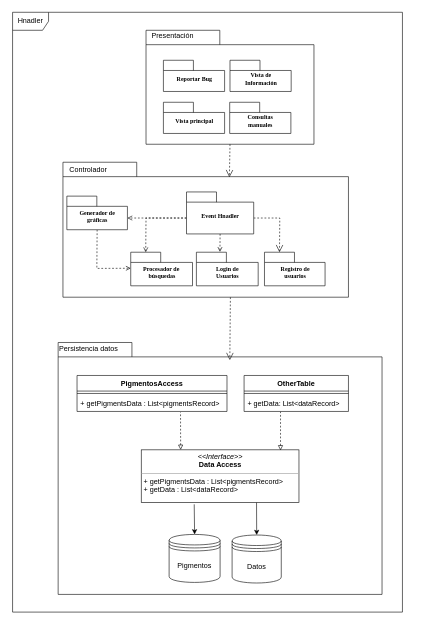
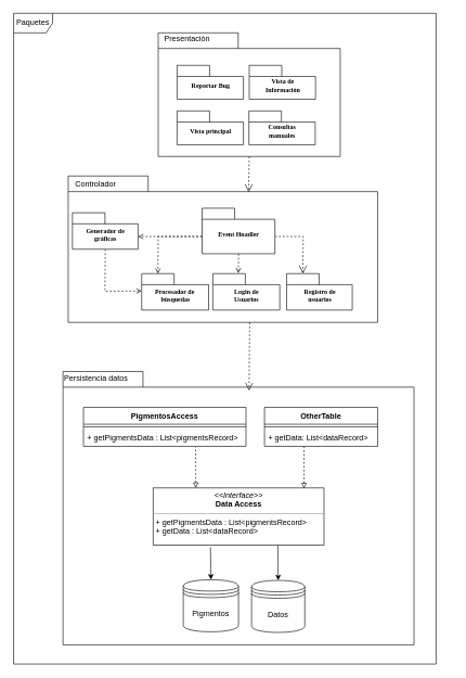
  <mxCell id="0" />
  <mxCell id="1" parent="0" />
  <mxCell id="2" value="" style="group" vertex="1" connectable="0" parent="1"><mxGeometry x="96" y="570.5" width="540" height="420" as="geometry" /></mxCell>
  <mxCell id="3" value="" style="shape=folder;fontStyle=1;spacingTop=10;tabWidth=123;tabHeight=24;tabPosition=left;html=1;rounded=0;shadow=0;comic=0;labelBackgroundColor=none;strokeColor=#000000;strokeWidth=1;fillColor=#ffffff;fontFamily=Verdana;fontSize=10;fontColor=#000000;align=center;" parent="2" vertex="1"><mxGeometry width="540" height="420" as="geometry" /></mxCell>
  <mxCell id="4" value="Persistencia datos&lt;br&gt;&lt;br&gt;" style="text;html=1;resizable=0;points=[];autosize=1;align=left;verticalAlign=top;spacingTop=-4;" parent="2" vertex="1"><mxGeometry y="0.378" width="110" height="30" as="geometry" /></mxCell>
  <mxCell id="5" style="rounded=0;orthogonalLoop=1;jettySize=auto;html=1;exitX=0.5;exitY=0;exitDx=0;exitDy=0;entryX=0.731;entryY=0.989;entryDx=0;entryDy=0;startArrow=classic;startFill=1;entryPerimeter=0;endArrow=none;endFill=0;" edge="1" parent="2" source="6" target="9"><mxGeometry relative="1" as="geometry" /></mxCell>
  <mxCell id="6" value="Datos" style="shape=datastore;whiteSpace=wrap;html=1;" parent="2" vertex="1"><mxGeometry x="290" y="321" width="82" height="80" as="geometry" /></mxCell>
  <mxCell id="7" value="Pigmentos" style="shape=datastore;whiteSpace=wrap;html=1;" parent="2" vertex="1"><mxGeometry x="185" y="320" width="85" height="80" as="geometry" /></mxCell>
  <mxCell id="8" style="rounded=0;orthogonalLoop=1;jettySize=auto;html=1;entryX=0.5;entryY=0;entryDx=0;entryDy=0;startArrow=none;startFill=0;exitX=0.336;exitY=1.032;exitDx=0;exitDy=0;exitPerimeter=0;" edge="1" parent="2" source="9" target="7"><mxGeometry relative="1" as="geometry" /></mxCell>
  <mxCell id="9" value="&lt;p style=&quot;margin: 0px ; margin-top: 4px ; text-align: center&quot;&gt;&lt;i&gt;&amp;lt;&amp;lt;Interface&amp;gt;&amp;gt;&lt;/i&gt;&lt;br&gt;&lt;b&gt;Data Access&lt;/b&gt;&lt;/p&gt;&lt;hr size=&quot;1&quot;&gt;&lt;p style=&quot;margin: 0px ; margin-left: 4px&quot;&gt;+ getPigmentsData : List&amp;lt;pigmentsRecord&amp;gt;&lt;/p&gt;&lt;p style=&quot;margin: 0px ; margin-left: 4px&quot;&gt;+ getData : List&amp;lt;dataRecord&amp;gt;&amp;nbsp;&lt;br&gt;&lt;/p&gt;&lt;br&gt;" style="verticalAlign=top;align=left;overflow=fill;fontSize=12;fontFamily=Helvetica;html=1;" vertex="1" parent="2"><mxGeometry x="138.5" y="179" width="263" height="88" as="geometry" /></mxCell>
  <mxCell id="10" value="PigmentosAccess" style="swimlane;fontStyle=1;align=center;verticalAlign=top;childLayout=stackLayout;horizontal=1;startSize=26;horizontalStack=0;resizeParent=1;resizeParentMax=0;resizeLast=0;collapsible=1;marginBottom=0;" vertex="1" parent="2"><mxGeometry x="31.5" y="55" width="250" height="60" as="geometry"><mxRectangle x="41" y="877" width="90" height="26" as="alternateBounds" /></mxGeometry></mxCell>
  <mxCell id="11" value="" style="line;strokeWidth=1;fillColor=none;align=left;verticalAlign=middle;spacingTop=-1;spacingLeft=3;spacingRight=3;rotatable=0;labelPosition=right;points=[];portConstraint=eastwest;" vertex="1" parent="10"><mxGeometry y="26" width="250" height="8" as="geometry" /></mxCell>
  <mxCell id="12" value="+ getPigmentsData : List&lt;pigmentsRecord&gt; " style="text;strokeColor=none;fillColor=none;align=left;verticalAlign=top;spacingLeft=4;spacingRight=4;overflow=hidden;rotatable=0;points=[[0,0.5],[1,0.5]];portConstraint=eastwest;" vertex="1" parent="10"><mxGeometry y="34" width="250" height="26" as="geometry" /></mxCell>
  <mxCell id="13" value="OtherTable" style="swimlane;fontStyle=1;align=center;verticalAlign=top;childLayout=stackLayout;horizontal=1;startSize=26;horizontalStack=0;resizeParent=1;resizeParentMax=0;resizeLast=0;collapsible=1;marginBottom=0;" vertex="1" parent="2"><mxGeometry x="310" y="55" width="174" height="60" as="geometry"><mxRectangle x="41" y="877" width="90" height="26" as="alternateBounds" /></mxGeometry></mxCell>
  <mxCell id="14" value="" style="line;strokeWidth=1;fillColor=none;align=left;verticalAlign=middle;spacingTop=-1;spacingLeft=3;spacingRight=3;rotatable=0;labelPosition=right;points=[];portConstraint=eastwest;" vertex="1" parent="13"><mxGeometry y="26" width="174" height="8" as="geometry" /></mxCell>
  <mxCell id="15" value="+ getData: List&lt;dataRecord&gt; " style="text;strokeColor=none;fillColor=none;align=left;verticalAlign=top;spacingLeft=4;spacingRight=4;overflow=hidden;rotatable=0;points=[[0,0.5],[1,0.5]];portConstraint=eastwest;" vertex="1" parent="13"><mxGeometry y="34" width="174" height="26" as="geometry" /></mxCell>
  <mxCell id="16" value="" style="endArrow=none;dashed=1;html=1;entryX=0.69;entryY=1.04;entryDx=0;entryDy=0;entryPerimeter=0;exitX=0.25;exitY=0;exitDx=0;exitDy=0;startArrow=block;startFill=0;" edge="1" parent="2" source="9" target="12"><mxGeometry width="50" height="50" relative="1" as="geometry"><mxPoint x="-100" y="191" as="sourcePoint" /><mxPoint x="-50" y="141" as="targetPoint" /></mxGeometry></mxCell>
  <mxCell id="17" value="" style="endArrow=none;dashed=1;html=1;entryX=0.349;entryY=1.022;entryDx=0;entryDy=0;entryPerimeter=0;exitX=0.883;exitY=0.01;exitDx=0;exitDy=0;exitPerimeter=0;startArrow=block;startFill=0;" edge="1" parent="2" source="9" target="15"><mxGeometry width="50" height="50" relative="1" as="geometry"><mxPoint x="370.095" y="177.905" as="sourcePoint" /><mxPoint x="370.095" y="115.048" as="targetPoint" /></mxGeometry></mxCell>
  <mxCell id="18" value="" style="group" parent="1" vertex="1" connectable="0"><mxGeometry x="242.5" y="50" width="451" height="190" as="geometry" /></mxCell>
  <mxCell id="19" value="" style="shape=folder;fontStyle=1;spacingTop=10;tabWidth=123;tabHeight=24;tabPosition=left;html=1;rounded=0;shadow=0;comic=0;labelBackgroundColor=none;strokeColor=#000000;strokeWidth=1;fillColor=#ffffff;fontFamily=Verdana;fontSize=10;fontColor=#000000;align=center;" parent="18" vertex="1"><mxGeometry width="280" height="190" as="geometry" /></mxCell>
  <mxCell id="20" value="Vista principal" style="shape=folder;fontStyle=1;spacingTop=10;tabWidth=50;tabHeight=17;tabPosition=left;html=1;rounded=0;shadow=0;comic=0;labelBackgroundColor=none;strokeColor=#000000;strokeWidth=1;fillColor=#ffffff;fontFamily=Verdana;fontSize=10;fontColor=#000000;align=center;" parent="18" vertex="1"><mxGeometry x="29" y="120" width="102" height="52" as="geometry" /></mxCell>
  <mxCell id="21" value="Consultas &lt;br&gt;manuales" style="shape=folder;fontStyle=1;spacingTop=10;tabWidth=50;tabHeight=17;tabPosition=left;html=1;rounded=0;shadow=0;comic=0;labelBackgroundColor=none;strokeColor=#000000;strokeWidth=1;fillColor=#ffffff;fontFamily=Verdana;fontSize=10;fontColor=#000000;align=center;" parent="18" vertex="1"><mxGeometry x="139.5" y="120" width="102" height="52" as="geometry" /></mxCell>
  <mxCell id="22" value="Presentación&lt;br&gt;" style="text;html=1;resizable=0;points=[];autosize=1;align=left;verticalAlign=top;spacingTop=-4;" parent="18" vertex="1"><mxGeometry x="7.5" width="90" height="20" as="geometry" /></mxCell>
  <mxCell id="23" value="Reportar Bug" style="shape=folder;fontStyle=1;spacingTop=10;tabWidth=50;tabHeight=17;tabPosition=left;html=1;rounded=0;shadow=0;comic=0;labelBackgroundColor=none;strokeColor=#000000;strokeWidth=1;fillColor=#ffffff;fontFamily=Verdana;fontSize=10;fontColor=#000000;align=center;" vertex="1" parent="18"><mxGeometry x="29" y="50" width="102" height="52" as="geometry" /></mxCell>
  <mxCell id="24" value="Vista de &lt;br&gt;Información" style="shape=folder;fontStyle=1;spacingTop=10;tabWidth=50;tabHeight=17;tabPosition=left;html=1;rounded=0;shadow=0;comic=0;labelBackgroundColor=none;strokeColor=#000000;strokeWidth=1;fillColor=#ffffff;fontFamily=Verdana;fontSize=10;fontColor=#000000;align=center;" vertex="1" parent="18"><mxGeometry x="140" y="50" width="102" height="52" as="geometry" /></mxCell>
  <mxCell id="25" value="" style="shape=folder;fontStyle=1;spacingTop=10;tabWidth=123;tabHeight=24;tabPosition=left;html=1;rounded=0;shadow=0;comic=0;labelBackgroundColor=none;strokeColor=#000000;strokeWidth=1;fillColor=#ffffff;fontFamily=Verdana;fontSize=10;fontColor=#000000;align=center;" parent="1" vertex="1"><mxGeometry x="104" y="270" width="476" height="225" as="geometry" /></mxCell>
  <mxCell id="26" style="edgeStyle=none;rounded=0;html=1;dashed=1;labelBackgroundColor=none;startFill=0;endArrow=open;endFill=0;endSize=10;fontFamily=Verdana;fontSize=10;entryX=0;entryY=0;entryPerimeter=0;exitX=0;exitY=0;exitDx=112.0;exitDy=43.5;exitPerimeter=0;entryDx=25;entryDy=0;" parent="1" source="30" target="32" edge="1"><mxGeometry relative="1" as="geometry"><Array as="points"><mxPoint x="465.5" y="363" /></Array></mxGeometry></mxCell>
  <mxCell id="27" style="rounded=0;orthogonalLoop=1;jettySize=auto;html=1;exitX=0;exitY=0;exitDx=0;exitDy=43.5;exitPerimeter=0;entryX=0;entryY=0;entryDx=25;entryDy=0;entryPerimeter=0;dashed=1;endArrow=open;endFill=0;" parent="1" source="30" target="31" edge="1"><mxGeometry relative="1" as="geometry"><Array as="points"><mxPoint x="242.5" y="363" /></Array></mxGeometry></mxCell>
  <mxCell id="28" style="edgeStyle=none;rounded=0;orthogonalLoop=1;jettySize=auto;html=1;exitX=0.5;exitY=1;exitDx=0;exitDy=0;exitPerimeter=0;entryX=0.381;entryY=-0.01;entryDx=0;entryDy=0;entryPerimeter=0;dashed=1;endArrow=open;endFill=0;" parent="1" source="30" target="35" edge="1"><mxGeometry relative="1" as="geometry" /></mxCell>
  <mxCell id="29" style="edgeStyle=none;rounded=0;orthogonalLoop=1;jettySize=auto;html=1;exitX=0;exitY=0;exitDx=0;exitDy=43.5;exitPerimeter=0;entryX=0;entryY=0;entryDx=101;entryDy=36.5;entryPerimeter=0;dashed=1;endArrow=open;endFill=0;" parent="1" source="30" target="37" edge="1"><mxGeometry relative="1" as="geometry" /></mxCell>
  <mxCell id="30" value="Event Hnadler&lt;br&gt;" style="shape=folder;fontStyle=1;spacingTop=10;tabWidth=50;tabHeight=17;tabPosition=left;html=1;rounded=0;shadow=0;comic=0;labelBackgroundColor=none;strokeColor=#000000;strokeWidth=1;fillColor=#ffffff;fontFamily=Verdana;fontSize=10;fontColor=#000000;align=center;" parent="1" vertex="1"><mxGeometry x="310" y="319.5" width="112" height="70" as="geometry" /></mxCell>
  <mxCell id="31" value="&lt;br&gt;Procesador de&amp;nbsp;&lt;br&gt;búsquedas&lt;br&gt;&lt;br&gt;" style="shape=folder;fontStyle=1;spacingTop=10;tabWidth=50;tabHeight=17;tabPosition=left;html=1;rounded=0;shadow=0;comic=0;labelBackgroundColor=none;strokeColor=#000000;strokeWidth=1;fillColor=#ffffff;fontFamily=Verdana;fontSize=10;fontColor=#000000;align=center;" parent="1" vertex="1"><mxGeometry x="217" y="420" width="103" height="56" as="geometry" /></mxCell>
  <mxCell id="32" value="Registro de&lt;br&gt;usuarios&lt;br&gt;" style="shape=folder;fontStyle=1;spacingTop=10;tabWidth=50;tabHeight=17;tabPosition=left;html=1;rounded=0;shadow=0;comic=0;labelBackgroundColor=none;strokeColor=#000000;strokeWidth=1;fillColor=#ffffff;fontFamily=Verdana;fontSize=10;fontColor=#000000;align=center;" parent="1" vertex="1"><mxGeometry x="440" y="420" width="101" height="56" as="geometry" /></mxCell>
  <mxCell id="33" style="rounded=0;html=1;entryX=0.583;entryY=0.111;entryPerimeter=0;dashed=1;labelBackgroundColor=none;startFill=0;endArrow=open;endFill=0;endSize=10;fontFamily=Verdana;fontSize=10;entryDx=0;entryDy=0;exitX=0.5;exitY=1;exitDx=0;exitDy=0;exitPerimeter=0;" parent="1" source="19" target="25" edge="1"><mxGeometry relative="1" as="geometry"><mxPoint x="320.5" y="182" as="sourcePoint" /><mxPoint x="305.529" y="257.676" as="targetPoint" /></mxGeometry></mxCell>
  <mxCell id="34" value="Controlador&lt;br&gt;&lt;br&gt;" style="text;html=1;resizable=0;points=[];autosize=1;align=left;verticalAlign=top;spacingTop=-4;" parent="1" vertex="1"><mxGeometry x="112.5" y="271.5" width="80" height="30" as="geometry" /></mxCell>
  <mxCell id="35" value="Login de &lt;br&gt;Usuarios" style="shape=folder;fontStyle=1;spacingTop=10;tabWidth=50;tabHeight=17;tabPosition=left;html=1;rounded=0;shadow=0;comic=0;labelBackgroundColor=none;strokeColor=#000000;strokeWidth=1;fillColor=#ffffff;fontFamily=Verdana;fontSize=10;fontColor=#000000;align=center;" parent="1" vertex="1"><mxGeometry x="326.5" y="420" width="103" height="56" as="geometry" /></mxCell>
  <mxCell id="36" style="edgeStyle=none;rounded=0;orthogonalLoop=1;jettySize=auto;html=1;exitX=0.5;exitY=1;exitDx=0;exitDy=0;exitPerimeter=0;entryX=0;entryY=0;entryDx=0;entryDy=26.75;entryPerimeter=0;dashed=1;endArrow=open;endFill=0;" parent="1" source="37" target="31" edge="1"><mxGeometry relative="1" as="geometry"><Array as="points"><mxPoint x="160.5" y="447" /></Array></mxGeometry></mxCell>
  <mxCell id="37" value="Generador de&lt;br&gt;gráficas&lt;br&gt;" style="shape=folder;fontStyle=1;spacingTop=10;tabWidth=50;tabHeight=17;tabPosition=left;html=1;rounded=0;shadow=0;comic=0;labelBackgroundColor=none;strokeColor=#000000;strokeWidth=1;fillColor=#ffffff;fontFamily=Verdana;fontSize=10;fontColor=#000000;align=center;" parent="1" vertex="1"><mxGeometry x="110.5" y="326.5" width="101" height="56" as="geometry" /></mxCell>
  <mxCell id="38" style="rounded=0;html=1;entryX=0.53;entryY=0.07;entryPerimeter=0;dashed=1;labelBackgroundColor=none;startFill=0;endArrow=open;endFill=0;endSize=10;fontFamily=Verdana;fontSize=10;entryDx=0;entryDy=0;exitX=0.5;exitY=1;exitDx=0;exitDy=0;exitPerimeter=0;" edge="1" parent="1" target="3"><mxGeometry relative="1" as="geometry"><mxPoint x="383.167" y="495.167" as="sourcePoint" /><mxPoint x="382.333" y="550.167" as="targetPoint" /></mxGeometry></mxCell>
- <mxCell id="39" value="Hnadler" style="shape=umlFrame;whiteSpace=wrap;html=1;" vertex="1" parent="1"><mxGeometry x="20" y="20" width="650" height="1000" as="geometry" /></mxCell>
+ <mxCell id="39" value="Paquetes" style="shape=umlFrame;whiteSpace=wrap;html=1;" vertex="1" parent="1"><mxGeometry x="20" y="20" width="650" height="1000" as="geometry" /></mxCell>
